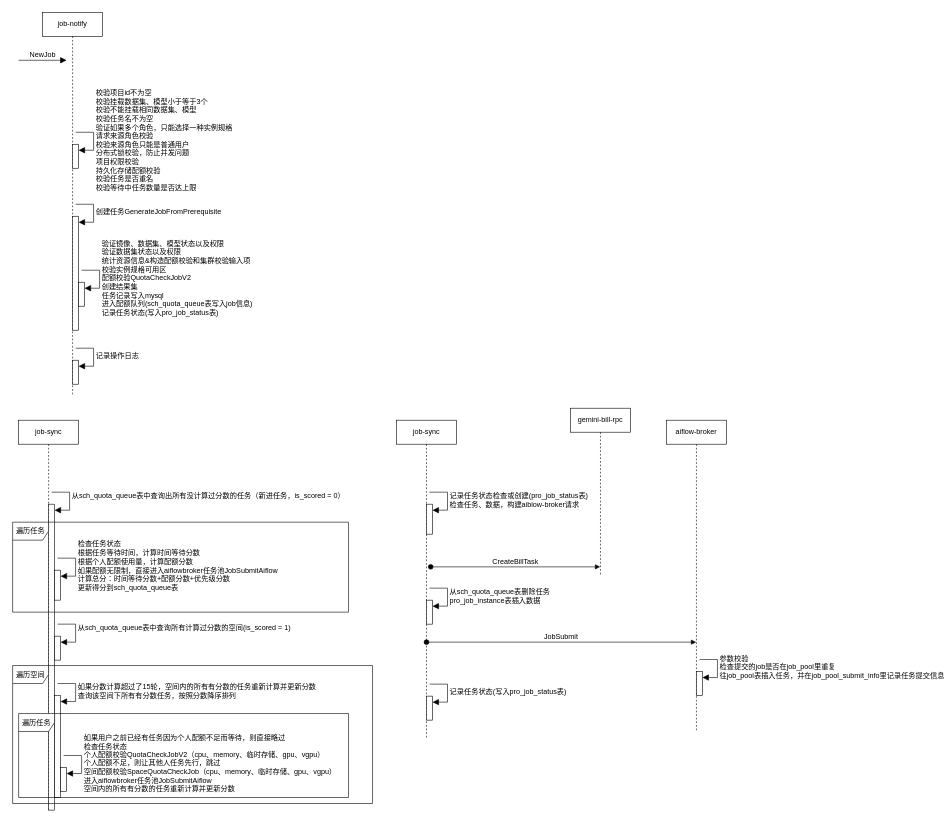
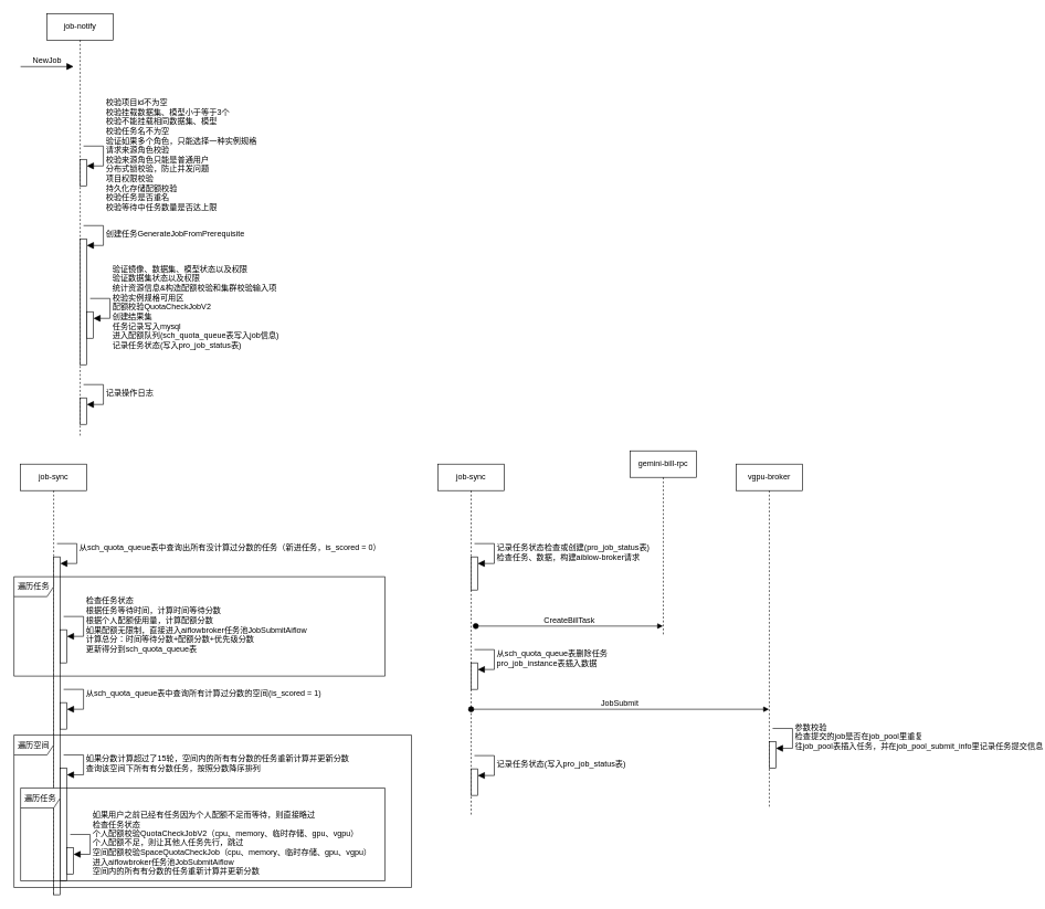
  <mxCell id="0" />
  <mxCell id="1" parent="0" />
  <mxCell id="2" value="job-notify" style="shape=umlLifeline;perimeter=lifelinePerimeter;whiteSpace=wrap;html=1;container=1;dropTarget=0;collapsible=0;recursiveResize=0;outlineConnect=0;portConstraint=eastwest;newEdgeStyle={&quot;curved&quot;:0,&quot;rounded&quot;:0};" vertex="1" parent="1"><mxGeometry x="70" y="20" width="100" height="640" as="geometry" /></mxCell>
  <mxCell id="3" value="" style="html=1;points=[[0,0,0,0,5],[0,1,0,0,-5],[1,0,0,0,5],[1,1,0,0,-5]];perimeter=orthogonalPerimeter;outlineConnect=0;targetShapes=umlLifeline;portConstraint=eastwest;newEdgeStyle={&quot;curved&quot;:0,&quot;rounded&quot;:0};" vertex="1" parent="2"><mxGeometry x="50" y="220" width="10" height="40" as="geometry" /></mxCell>
  <mxCell id="4" value="校验项目id不为空&lt;div&gt;校验挂载数据集、模型小于等于3个&lt;/div&gt;&lt;div&gt;校验不能挂载相同数据集、模型&lt;/div&gt;&lt;div&gt;校验任务名不为空&lt;/div&gt;&lt;div&gt;验证如果多个角色，只能选择一种实例规格&lt;/div&gt;&lt;div&gt;请求来源角色校验&lt;/div&gt;&lt;div&gt;校验来源角色只能是普通用户&lt;/div&gt;&lt;div&gt;分布式锁校验，防止并发问题&lt;/div&gt;&lt;div&gt;项目权限校验&lt;/div&gt;&lt;div&gt;持久化存储配额校验&lt;/div&gt;&lt;div&gt;校验任务是否重名&lt;/div&gt;&lt;div&gt;校验等待中任务数量是否达上限&lt;/div&gt;" style="html=1;align=left;spacingLeft=2;endArrow=block;rounded=0;edgeStyle=orthogonalEdgeStyle;curved=0;rounded=0;fontSize=12;startSize=8;endSize=8;" edge="1" target="3" parent="2"><mxGeometry x="0.012" relative="1" as="geometry"><mxPoint x="55" y="200" as="sourcePoint" /><Array as="points"><mxPoint x="85" y="230" /></Array><mxPoint as="offset" /></mxGeometry></mxCell>
  <mxCell id="5" value="" style="html=1;points=[[0,0,0,0,5],[0,1,0,0,-5],[1,0,0,0,5],[1,1,0,0,-5]];perimeter=orthogonalPerimeter;outlineConnect=0;targetShapes=umlLifeline;portConstraint=eastwest;newEdgeStyle={&quot;curved&quot;:0,&quot;rounded&quot;:0};" vertex="1" parent="2"><mxGeometry x="50" y="340" width="10" height="190" as="geometry" /></mxCell>
  <mxCell id="6" value="创建任务GenerateJobFromPrerequisite" style="html=1;align=left;spacingLeft=2;endArrow=block;rounded=0;edgeStyle=orthogonalEdgeStyle;curved=0;rounded=0;fontSize=12;startSize=8;endSize=8;" edge="1" target="5" parent="2"><mxGeometry relative="1" as="geometry"><mxPoint x="55" y="320" as="sourcePoint" /><Array as="points"><mxPoint x="85" y="350" /></Array></mxGeometry></mxCell>
  <mxCell id="7" value="" style="html=1;points=[[0,0,0,0,5],[0,1,0,0,-5],[1,0,0,0,5],[1,1,0,0,-5]];perimeter=orthogonalPerimeter;outlineConnect=0;targetShapes=umlLifeline;portConstraint=eastwest;newEdgeStyle={&quot;curved&quot;:0,&quot;rounded&quot;:0};" vertex="1" parent="2"><mxGeometry x="60" y="450" width="10" height="40" as="geometry" /></mxCell>
  <mxCell id="8" value="验证镜像、数据集、模型状态以及权限&lt;div&gt;验证数据集状态以及权限&lt;/div&gt;&lt;div&gt;统计资源信息&amp;amp;构造配额校验和集群校验输入项&lt;/div&gt;&lt;div&gt;校验实例规格可用区&lt;/div&gt;&lt;div&gt;配额校验QuotaCheckJobV2&lt;/div&gt;&lt;div&gt;创建结果集&lt;/div&gt;&lt;div&gt;任务记录写入mysql&lt;/div&gt;&lt;div&gt;进入配额队列(sch_quota_queue表写入job信息)&lt;br&gt;&lt;div&gt;记录任务状态(写入pro_job_status表)&lt;/div&gt;&lt;/div&gt;" style="html=1;align=left;spacingLeft=2;endArrow=block;rounded=0;edgeStyle=orthogonalEdgeStyle;curved=0;rounded=0;fontSize=12;startSize=8;endSize=8;" edge="1" target="7" parent="2"><mxGeometry x="0.012" relative="1" as="geometry"><mxPoint x="65" y="430" as="sourcePoint" /><Array as="points"><mxPoint x="95" y="460" /></Array><mxPoint as="offset" /></mxGeometry></mxCell>
  <mxCell id="9" value="" style="html=1;points=[[0,0,0,0,5],[0,1,0,0,-5],[1,0,0,0,5],[1,1,0,0,-5]];perimeter=orthogonalPerimeter;outlineConnect=0;targetShapes=umlLifeline;portConstraint=eastwest;newEdgeStyle={&quot;curved&quot;:0,&quot;rounded&quot;:0};" vertex="1" parent="2"><mxGeometry x="50" y="580" width="10" height="40" as="geometry" /></mxCell>
  <mxCell id="10" value="记录操作日志" style="html=1;align=left;spacingLeft=2;endArrow=block;rounded=0;edgeStyle=orthogonalEdgeStyle;curved=0;rounded=0;fontSize=12;startSize=8;endSize=8;" edge="1" target="9" parent="2"><mxGeometry relative="1" as="geometry"><mxPoint x="55" y="560" as="sourcePoint" /><Array as="points"><mxPoint x="85" y="590" /></Array></mxGeometry></mxCell>
  <mxCell id="11" value="NewJob" style="html=1;verticalAlign=bottom;endArrow=block;curved=0;rounded=0;fontSize=12;startSize=8;endSize=8;" edge="1" parent="1"><mxGeometry width="80" relative="1" as="geometry"><mxPoint x="30" y="100" as="sourcePoint" /><mxPoint x="110" y="100" as="targetPoint" /></mxGeometry></mxCell>
  <mxCell id="12" value="job-sync" style="shape=umlLifeline;perimeter=lifelinePerimeter;whiteSpace=wrap;html=1;container=1;dropTarget=0;collapsible=0;recursiveResize=0;outlineConnect=0;portConstraint=eastwest;newEdgeStyle={&quot;curved&quot;:0,&quot;rounded&quot;:0};" vertex="1" parent="1"><mxGeometry x="30" y="700" width="100" height="650" as="geometry" /></mxCell>
  <mxCell id="13" value="" style="html=1;points=[[0,0,0,0,5],[0,1,0,0,-5],[1,0,0,0,5],[1,1,0,0,-5]];perimeter=orthogonalPerimeter;outlineConnect=0;targetShapes=umlLifeline;portConstraint=eastwest;newEdgeStyle={&quot;curved&quot;:0,&quot;rounded&quot;:0};" vertex="1" parent="12"><mxGeometry x="50" y="140" width="10" height="510" as="geometry" /></mxCell>
  <mxCell id="14" value="从sch_quota_queue表中查询出所有没计算过分数的任务（新进任务，is_scored = 0）&lt;div&gt;&lt;br&gt;&lt;/div&gt;" style="html=1;align=left;spacingLeft=2;endArrow=block;rounded=0;edgeStyle=orthogonalEdgeStyle;curved=0;rounded=0;fontSize=12;startSize=8;endSize=8;" edge="1" target="13" parent="12"><mxGeometry x="0.012" relative="1" as="geometry"><mxPoint x="55" y="120" as="sourcePoint" /><Array as="points"><mxPoint x="85" y="150" /></Array><mxPoint as="offset" /></mxGeometry></mxCell>
  <mxCell id="15" value="" style="html=1;points=[[0,0,0,0,5],[0,1,0,0,-5],[1,0,0,0,5],[1,1,0,0,-5]];perimeter=orthogonalPerimeter;outlineConnect=0;targetShapes=umlLifeline;portConstraint=eastwest;newEdgeStyle={&quot;curved&quot;:0,&quot;rounded&quot;:0};" vertex="1" parent="12"><mxGeometry x="60" y="250" width="10" height="50" as="geometry" /></mxCell>
  <mxCell id="16" value="检查任务状态&lt;div&gt;根据任务等待时间，计算时间等待分数&lt;/div&gt;&lt;div&gt;根据个人配额使用量，计算配额分数&lt;/div&gt;&lt;div&gt;如果配额无限制，直接进入aiflowbroker任务池JobSubmitAiflow&lt;/div&gt;&lt;div&gt;计算总分：时间等待分数+配额分数+优先级分数&lt;/div&gt;&lt;div&gt;更新得分到&lt;span style=&quot;background-color: light-dark(#ffffff, var(--ge-dark-color, #121212)); color: light-dark(rgb(0, 0, 0), rgb(255, 255, 255));&quot;&gt;sch_quota_queue表&lt;/span&gt;&lt;/div&gt;" style="html=1;align=left;spacingLeft=2;endArrow=block;rounded=0;edgeStyle=orthogonalEdgeStyle;curved=0;rounded=0;fontSize=12;startSize=8;endSize=8;" edge="1" target="15" parent="12"><mxGeometry x="0.012" relative="1" as="geometry"><mxPoint x="65" y="230" as="sourcePoint" /><Array as="points"><mxPoint x="95" y="260" /></Array><mxPoint as="offset" /></mxGeometry></mxCell>
  <mxCell id="17" value="" style="html=1;points=[[0,0,0,0,5],[0,1,0,0,-5],[1,0,0,0,5],[1,1,0,0,-5]];perimeter=orthogonalPerimeter;outlineConnect=0;targetShapes=umlLifeline;portConstraint=eastwest;newEdgeStyle={&quot;curved&quot;:0,&quot;rounded&quot;:0};" vertex="1" parent="12"><mxGeometry x="60" y="360" width="10" height="40" as="geometry" /></mxCell>
  <mxCell id="18" value="&lt;div&gt;&lt;span style=&quot;color: light-dark(rgb(0, 0, 0), rgb(255, 255, 255));&quot;&gt;从&lt;/span&gt;&lt;span style=&quot;color: light-dark(rgb(0, 0, 0), rgb(255, 255, 255));&quot;&gt;sch_quota_queue表中查询所有计算过分数的空间(&lt;/span&gt;&lt;span style=&quot;color: light-dark(rgb(0, 0, 0), rgb(255, 255, 255));&quot;&gt;is_scored = 1&lt;/span&gt;&lt;span style=&quot;color: light-dark(rgb(0, 0, 0), rgb(255, 255, 255));&quot;&gt;)&lt;/span&gt;&lt;/div&gt;&lt;div&gt;&lt;span style=&quot;color: light-dark(rgb(0, 0, 0), rgb(255, 255, 255));&quot;&gt;&lt;br&gt;&lt;/span&gt;&lt;/div&gt;" style="html=1;align=left;spacingLeft=2;endArrow=block;rounded=0;edgeStyle=orthogonalEdgeStyle;curved=0;rounded=0;fontSize=12;startSize=8;endSize=8;" edge="1" target="17" parent="12"><mxGeometry relative="1" as="geometry"><mxPoint x="65" y="340" as="sourcePoint" /><Array as="points"><mxPoint x="95" y="370" /></Array></mxGeometry></mxCell>
  <mxCell id="19" value="" style="html=1;points=[[0,0,0,0,5],[0,1,0,0,-5],[1,0,0,0,5],[1,1,0,0,-5]];perimeter=orthogonalPerimeter;outlineConnect=0;targetShapes=umlLifeline;portConstraint=eastwest;newEdgeStyle={&quot;curved&quot;:0,&quot;rounded&quot;:0};" vertex="1" parent="12"><mxGeometry x="60" y="459" width="10" height="170" as="geometry" /></mxCell>
  <mxCell id="20" value="如果分数计算超过了15轮，空间内的所有有分数的任务重新计算并更新分数&lt;div&gt;查询该空间下所有有分数任务，按照分数降序排列&lt;/div&gt;" style="html=1;align=left;spacingLeft=2;endArrow=block;rounded=0;edgeStyle=orthogonalEdgeStyle;curved=0;rounded=0;fontSize=12;startSize=8;endSize=8;" edge="1" target="19" parent="12"><mxGeometry x="0.012" relative="1" as="geometry"><mxPoint x="65" y="439" as="sourcePoint" /><Array as="points"><mxPoint x="95" y="469" /></Array><mxPoint as="offset" /></mxGeometry></mxCell>
  <mxCell id="21" value="" style="html=1;points=[[0,0,0,0,5],[0,1,0,0,-5],[1,0,0,0,5],[1,1,0,0,-5]];perimeter=orthogonalPerimeter;outlineConnect=0;targetShapes=umlLifeline;portConstraint=eastwest;newEdgeStyle={&quot;curved&quot;:0,&quot;rounded&quot;:0};" vertex="1" parent="12"><mxGeometry x="70" y="579" width="10" height="40" as="geometry" /></mxCell>
  <mxCell id="22" value="如果用户之前已经有任务因为个人配额不足而等待，则直接略过&lt;div&gt;检查任务状态&lt;/div&gt;&lt;div&gt;个人配额校验QuotaCheckJobV2（cpu、memory、临时存储、gpu、vgpu）&lt;/div&gt;&lt;div&gt;个人配额不足，则让其他人任务先行，跳过&lt;/div&gt;&lt;div&gt;空间配额校验SpaceQuotaCheckJob&lt;span style=&quot;background-color: light-dark(#ffffff, var(--ge-dark-color, #121212)); color: light-dark(rgb(0, 0, 0), rgb(255, 255, 255));&quot;&gt;（cpu、memory、临时存储、gpu、vgpu）&lt;/span&gt;&lt;/div&gt;&lt;div&gt;进入aiflowbroker任务池JobSubmitAiflow&lt;/div&gt;&lt;div&gt;&lt;span style=&quot;background-color: light-dark(#ffffff, var(--ge-dark-color, #121212)); color: light-dark(rgb(0, 0, 0), rgb(255, 255, 255));&quot;&gt;空间内的所有有分数的任务重新计算并更新分数&lt;/span&gt;&lt;/div&gt;" style="html=1;align=left;spacingLeft=2;endArrow=block;rounded=0;edgeStyle=orthogonalEdgeStyle;curved=0;rounded=0;fontSize=12;startSize=8;endSize=8;" edge="1" target="21" parent="12"><mxGeometry x="0.012" relative="1" as="geometry"><mxPoint x="75" y="559" as="sourcePoint" /><Array as="points"><mxPoint x="105" y="589" /></Array><mxPoint as="offset" /></mxGeometry></mxCell>
  <mxCell id="23" value="遍历空间" style="shape=umlFrame;whiteSpace=wrap;html=1;pointerEvents=0;" vertex="1" parent="12"><mxGeometry x="-10" y="409" width="600" height="230" as="geometry" /></mxCell>
  <mxCell id="24" value="遍历任务" style="shape=umlFrame;whiteSpace=wrap;html=1;pointerEvents=0;" vertex="1" parent="12"><mxGeometry y="489" width="550" height="140" as="geometry" /></mxCell>
  <mxCell id="25" value="遍历任务" style="shape=umlFrame;whiteSpace=wrap;html=1;pointerEvents=0;" vertex="1" parent="1"><mxGeometry x="20" y="870" width="560" height="150" as="geometry" /></mxCell>
  <mxCell id="26" value="job-sync" style="shape=umlLifeline;perimeter=lifelinePerimeter;whiteSpace=wrap;html=1;container=1;dropTarget=0;collapsible=0;recursiveResize=0;outlineConnect=0;portConstraint=eastwest;newEdgeStyle={&quot;curved&quot;:0,&quot;rounded&quot;:0};" vertex="1" parent="1"><mxGeometry x="660" y="700" width="100" height="530" as="geometry" /></mxCell>
  <mxCell id="27" value="" style="html=1;points=[[0,0,0,0,5],[0,1,0,0,-5],[1,0,0,0,5],[1,1,0,0,-5]];perimeter=orthogonalPerimeter;outlineConnect=0;targetShapes=umlLifeline;portConstraint=eastwest;newEdgeStyle={&quot;curved&quot;:0,&quot;rounded&quot;:0};" vertex="1" parent="26"><mxGeometry x="50" y="140" width="10" height="50" as="geometry" /></mxCell>
  <mxCell id="28" value="&lt;div&gt;记录任务状态检查或创建(pro_job_status表)&lt;/div&gt;&lt;div&gt;检查任务、数据，构建aiblow-broker请求&lt;/div&gt;" style="html=1;align=left;spacingLeft=2;endArrow=block;rounded=0;edgeStyle=orthogonalEdgeStyle;curved=0;rounded=0;fontSize=12;startSize=8;endSize=8;" edge="1" parent="26" target="27"><mxGeometry x="0.012" relative="1" as="geometry"><mxPoint x="55" y="120" as="sourcePoint" /><Array as="points"><mxPoint x="85" y="150" /></Array><mxPoint as="offset" /></mxGeometry></mxCell>
  <mxCell id="29" value="" style="html=1;points=[[0,0,0,0,5],[0,1,0,0,-5],[1,0,0,0,5],[1,1,0,0,-5]];perimeter=orthogonalPerimeter;outlineConnect=0;targetShapes=umlLifeline;portConstraint=eastwest;newEdgeStyle={&quot;curved&quot;:0,&quot;rounded&quot;:0};" vertex="1" parent="26"><mxGeometry x="50" y="300" width="10" height="40" as="geometry" /></mxCell>
  <mxCell id="30" value="从sch_quota_queue表删除任务&lt;div&gt;pro_job_instance表插入数据&lt;/div&gt;" style="html=1;align=left;spacingLeft=2;endArrow=block;rounded=0;edgeStyle=orthogonalEdgeStyle;curved=0;rounded=0;fontSize=12;startSize=8;endSize=8;" edge="1" target="29" parent="26"><mxGeometry x="0.012" relative="1" as="geometry"><mxPoint x="55" y="280" as="sourcePoint" /><Array as="points"><mxPoint x="85" y="310" /></Array><mxPoint as="offset" /></mxGeometry></mxCell>
  <mxCell id="31" value="" style="html=1;points=[[0,0,0,0,5],[0,1,0,0,-5],[1,0,0,0,5],[1,1,0,0,-5]];perimeter=orthogonalPerimeter;outlineConnect=0;targetShapes=umlLifeline;portConstraint=eastwest;newEdgeStyle={&quot;curved&quot;:0,&quot;rounded&quot;:0};" vertex="1" parent="26"><mxGeometry x="50" y="460" width="10" height="40" as="geometry" /></mxCell>
  <mxCell id="32" value="&lt;div&gt;&lt;span style=&quot;background-color: light-dark(#ffffff, var(--ge-dark-color, #121212)); color: light-dark(rgb(0, 0, 0), rgb(255, 255, 255));&quot;&gt;记录任务状态(写入pro_job_status表)&lt;/span&gt;&lt;/div&gt;" style="html=1;align=left;spacingLeft=2;endArrow=block;rounded=0;edgeStyle=orthogonalEdgeStyle;curved=0;rounded=0;fontSize=12;startSize=8;endSize=8;" edge="1" parent="26" target="31"><mxGeometry x="0.012" relative="1" as="geometry"><mxPoint x="55" y="440" as="sourcePoint" /><Array as="points"><mxPoint x="85" y="470" /></Array><mxPoint as="offset" /></mxGeometry></mxCell>
  <mxCell id="33" value="gemini-bill-rpc" style="shape=umlLifeline;perimeter=lifelinePerimeter;whiteSpace=wrap;html=1;container=1;dropTarget=0;collapsible=0;recursiveResize=0;outlineConnect=0;portConstraint=eastwest;newEdgeStyle={&quot;curved&quot;:0,&quot;rounded&quot;:0};" vertex="1" parent="1"><mxGeometry x="950" y="680" width="100" height="280" as="geometry" /></mxCell>
  <mxCell id="34" value="CreateBillTask" style="html=1;verticalAlign=bottom;startArrow=oval;startFill=1;endArrow=block;startSize=8;curved=0;rounded=0;fontSize=12;" edge="1" parent="1" target="33"><mxGeometry x="-0.002" width="60" relative="1" as="geometry"><mxPoint x="717" y="944.5" as="sourcePoint" /><mxPoint x="777" y="944.5" as="targetPoint" /><mxPoint as="offset" /></mxGeometry></mxCell>
- <mxCell id="35" value="aiflow-broker" style="shape=umlLifeline;perimeter=lifelinePerimeter;whiteSpace=wrap;html=1;container=1;dropTarget=0;collapsible=0;recursiveResize=0;outlineConnect=0;portConstraint=eastwest;newEdgeStyle={&quot;curved&quot;:0,&quot;rounded&quot;:0};" vertex="1" parent="1"><mxGeometry x="1110" y="700" width="100" height="520" as="geometry" /></mxCell>
+ <mxCell id="35" value="vgpu-broker" style="shape=umlLifeline;perimeter=lifelinePerimeter;whiteSpace=wrap;html=1;container=1;dropTarget=0;collapsible=0;recursiveResize=0;outlineConnect=0;portConstraint=eastwest;newEdgeStyle={&quot;curved&quot;:0,&quot;rounded&quot;:0};" vertex="1" parent="1"><mxGeometry x="1110" y="700" width="100" height="520" as="geometry" /></mxCell>
  <mxCell id="36" value="" style="html=1;points=[[0,0,0,0,5],[0,1,0,0,-5],[1,0,0,0,5],[1,1,0,0,-5]];perimeter=orthogonalPerimeter;outlineConnect=0;targetShapes=umlLifeline;portConstraint=eastwest;newEdgeStyle={&quot;curved&quot;:0,&quot;rounded&quot;:0};" vertex="1" parent="35"><mxGeometry x="50" y="419" width="10" height="40" as="geometry" /></mxCell>
  <mxCell id="37" value="参数校验&lt;div&gt;检查提交的job是否在job_pool里重复&lt;/div&gt;&lt;div&gt;往job_pool表插入任务，并在job_pool_submit_info里记录任务提交信息&lt;/div&gt;" style="html=1;align=left;spacingLeft=2;endArrow=block;rounded=0;edgeStyle=orthogonalEdgeStyle;curved=0;rounded=0;fontSize=12;startSize=8;endSize=8;" edge="1" target="36" parent="35"><mxGeometry relative="1" as="geometry"><mxPoint x="55" y="399" as="sourcePoint" /><Array as="points"><mxPoint x="85" y="429" /></Array></mxGeometry></mxCell>
  <mxCell id="38" value="JobSubmit" style="html=1;verticalAlign=bottom;startArrow=oval;startFill=1;endArrow=block;startSize=8;curved=0;rounded=0;fontSize=12;" edge="1" parent="1" target="35"><mxGeometry x="-0.003" width="60" relative="1" as="geometry"><mxPoint x="710" y="1070" as="sourcePoint" /><mxPoint x="993" y="1070.5" as="targetPoint" /><mxPoint as="offset" /></mxGeometry></mxCell>
